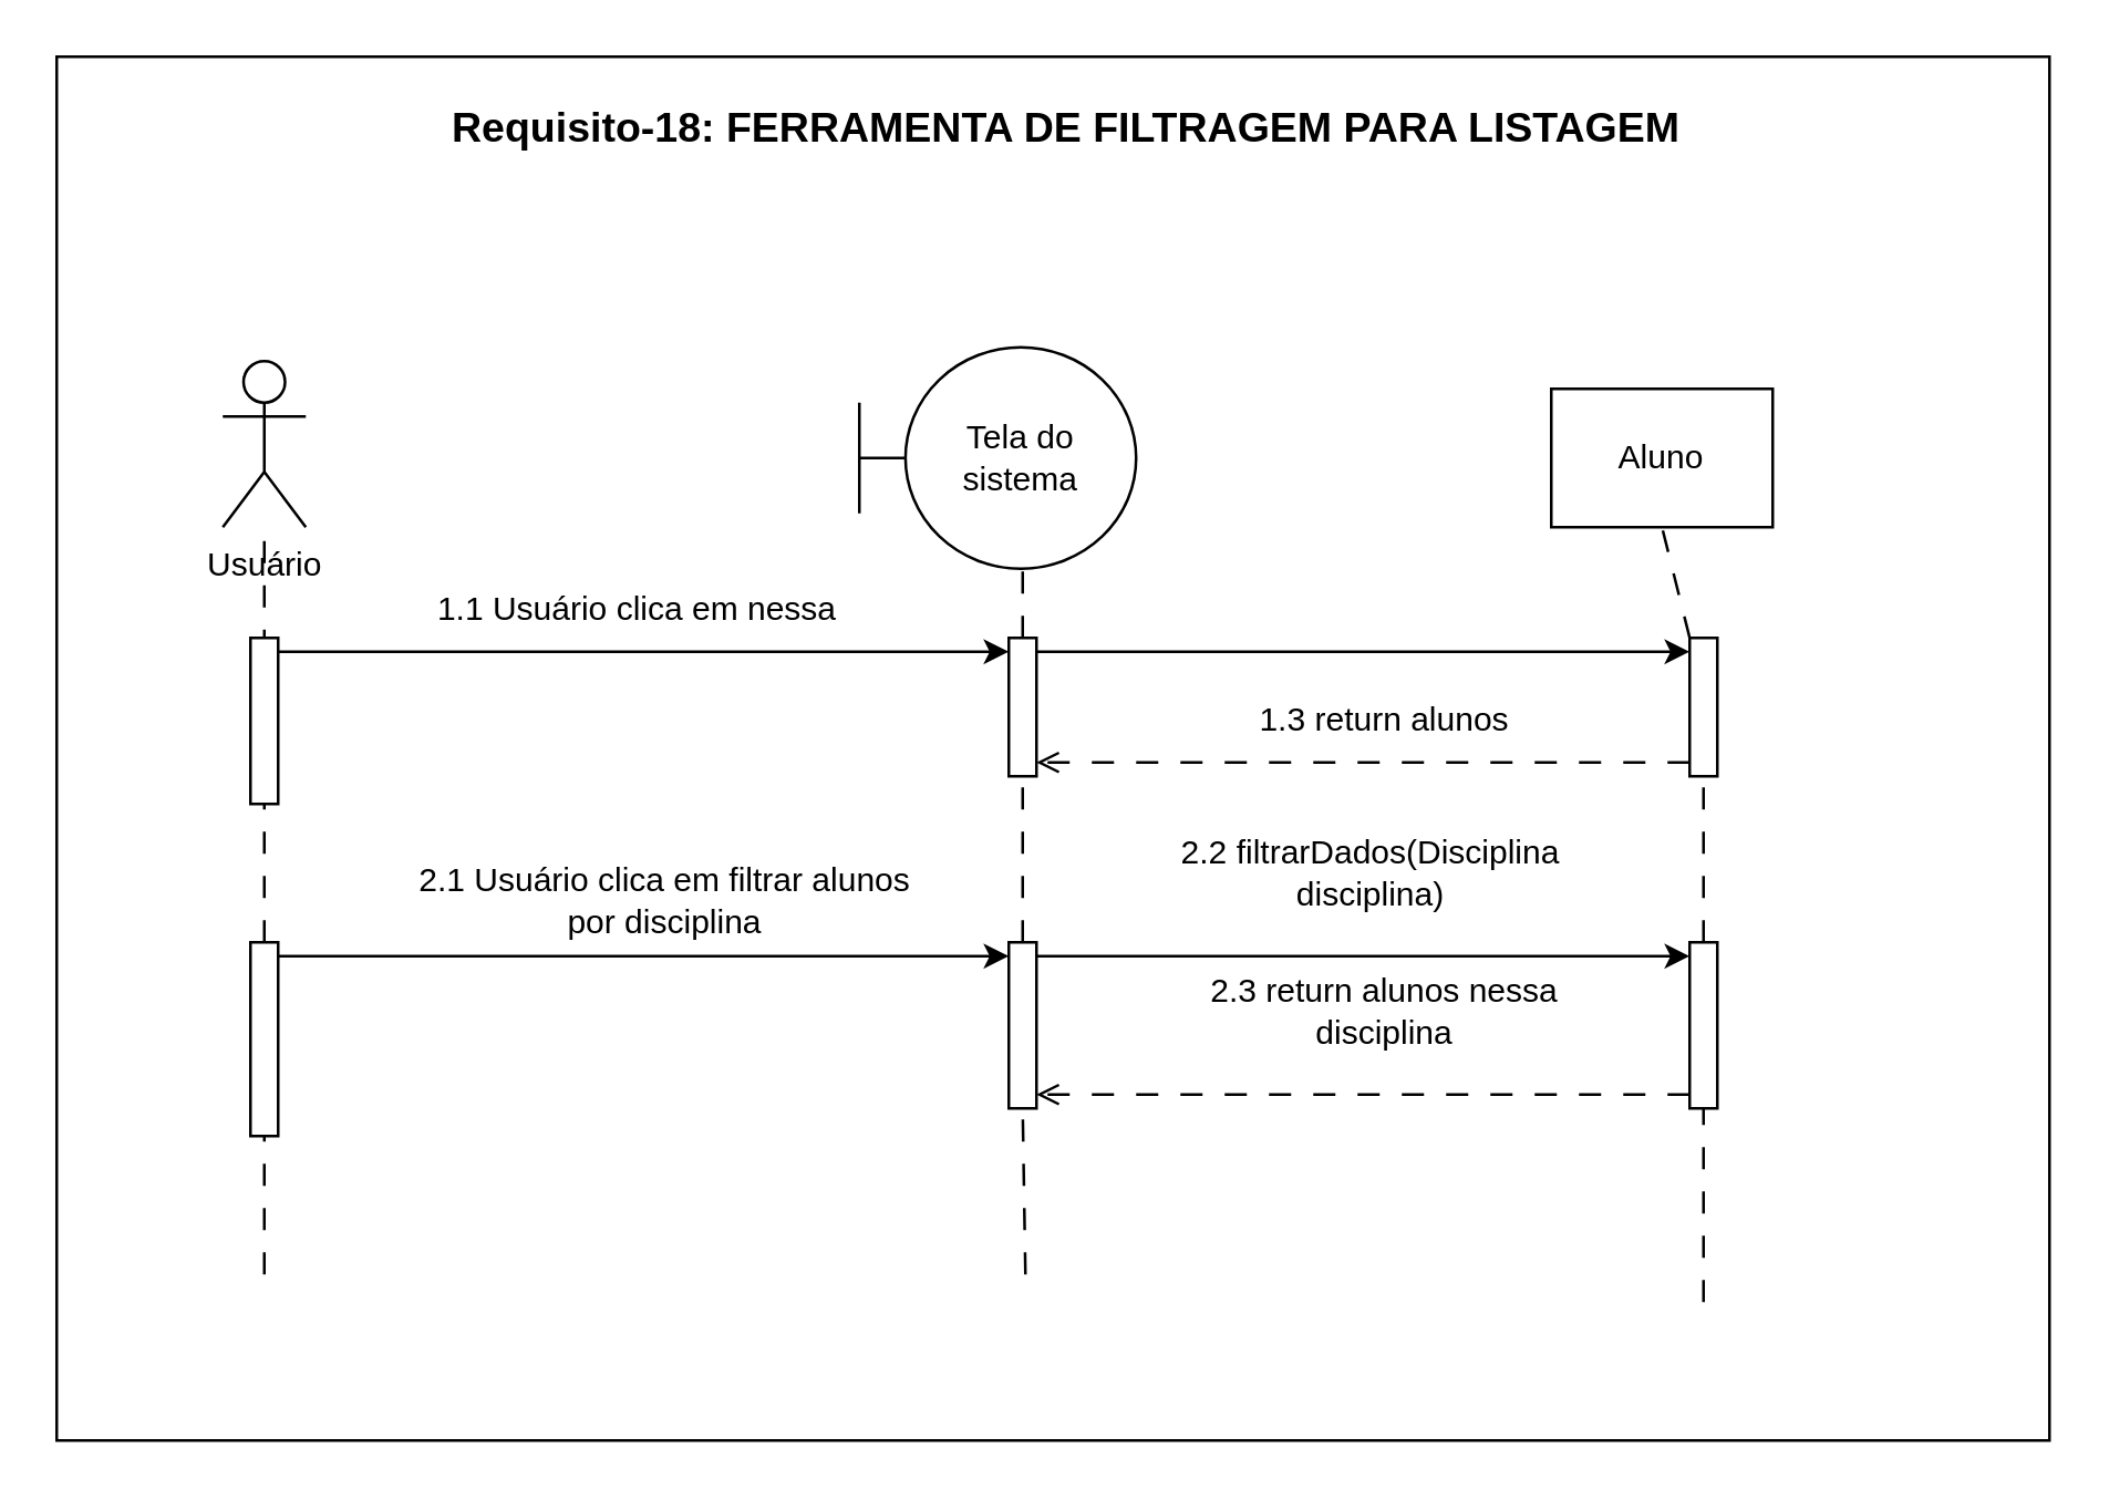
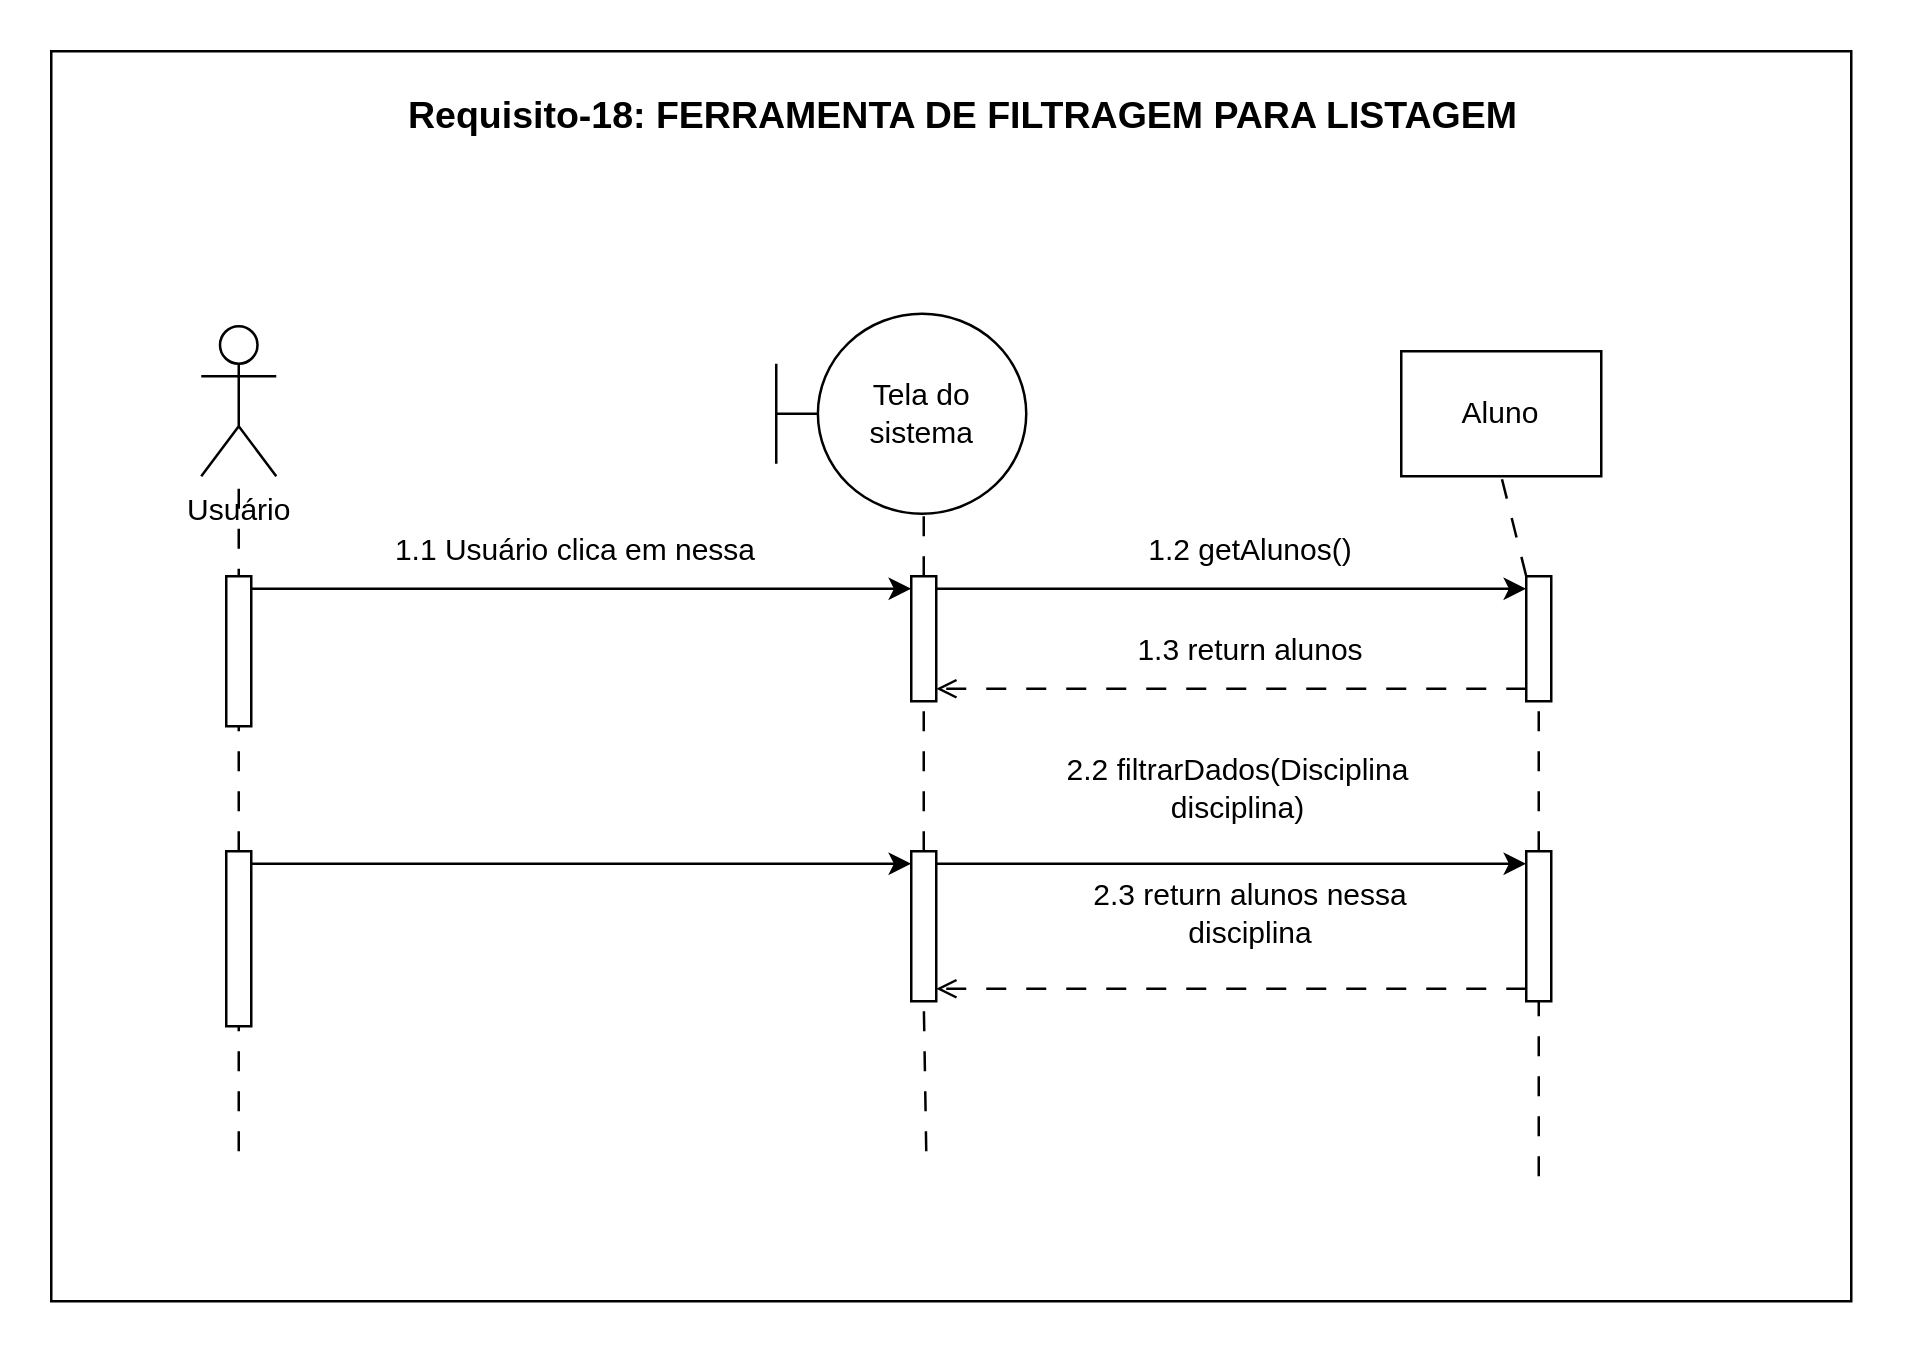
  <mxCell id="0" />
  <mxCell id="1" parent="0" />
  <mxCell id="2" value="" style="endArrow=none;dashed=1;html=1;rounded=0;dashPattern=8 8;entryX=0.6;entryY=1;entryDx=0;entryDy=0;entryPerimeter=0;" edge="1" parent="1" target="6"><mxGeometry width="50" height="50" relative="1" as="geometry"><mxPoint x="370" y="235" as="sourcePoint" /><mxPoint x="625" y="215" as="targetPoint" /></mxGeometry></mxCell>
  <mxCell id="3" value="" style="rounded=0;whiteSpace=wrap;html=1;" vertex="1" parent="1"><mxGeometry x="20" y="20" width="720" height="500" as="geometry" /></mxCell>
  <mxCell id="4" value="" style="endArrow=none;dashed=1;html=1;rounded=0;dashPattern=8 8;entryX=0;entryY=1;entryDx=0;entryDy=-5;entryPerimeter=0;" edge="1" parent="1" source="20"><mxGeometry width="50" height="50" relative="1" as="geometry"><mxPoint x="369" y="430" as="sourcePoint" /><mxPoint x="369" y="275" as="targetPoint" /></mxGeometry></mxCell>
  <mxCell id="5" value="Usuário&lt;div&gt;&lt;br&gt;&lt;/div&gt;" style="shape=umlActor;verticalLabelPosition=bottom;verticalAlign=top;html=1;outlineConnect=0;" vertex="1" parent="1"><mxGeometry x="80" y="130" width="30" height="60" as="geometry" /></mxCell>
  <mxCell id="6" value="Tela do sistema" style="shape=umlBoundary;whiteSpace=wrap;html=1;" vertex="1" parent="1"><mxGeometry x="310" y="125" width="100" height="80" as="geometry" /></mxCell>
  <mxCell id="7" value="Aluno" style="html=1;whiteSpace=wrap;" vertex="1" parent="1"><mxGeometry x="560" y="140" width="80" height="50" as="geometry" /></mxCell>
  <mxCell id="8" value="" style="endArrow=classic;html=1;rounded=0;exitX=1;exitY=0;exitDx=0;exitDy=5;exitPerimeter=0;entryX=0;entryY=0;entryDx=0;entryDy=5;entryPerimeter=0;" edge="1" parent="1" source="33" target="9"><mxGeometry width="50" height="50" relative="1" as="geometry"><mxPoint x="330" y="290" as="sourcePoint" /><mxPoint x="300" y="235" as="targetPoint" /></mxGeometry></mxCell>
  <mxCell id="9" value="" style="html=1;points=[[0,0,0,0,5],[0,1,0,0,-5],[1,0,0,0,5],[1,1,0,0,-5]];perimeter=orthogonalPerimeter;outlineConnect=0;targetShapes=umlLifeline;portConstraint=eastwest;newEdgeStyle={&quot;curved&quot;:0,&quot;rounded&quot;:0};" vertex="1" parent="1"><mxGeometry x="364" y="230" width="10" height="50" as="geometry" /></mxCell>
  <mxCell id="10" value="1.1 Usuário clica em nessa" style="text;html=1;align=center;verticalAlign=middle;whiteSpace=wrap;rounded=0;" vertex="1" parent="1"><mxGeometry x="140" y="205" width="180" height="30" as="geometry" /></mxCell>
  <mxCell id="11" value="" style="html=1;points=[[0,0,0,0,5],[0,1,0,0,-5],[1,0,0,0,5],[1,1,0,0,-5]];perimeter=orthogonalPerimeter;outlineConnect=0;targetShapes=umlLifeline;portConstraint=eastwest;newEdgeStyle={&quot;curved&quot;:0,&quot;rounded&quot;:0};" vertex="1" parent="1"><mxGeometry x="610" y="230" width="10" height="50" as="geometry" /></mxCell>
  <mxCell id="12" value="" style="endArrow=classic;html=1;rounded=0;exitX=1;exitY=0;exitDx=0;exitDy=5;exitPerimeter=0;entryX=0;entryY=0;entryDx=0;entryDy=5;entryPerimeter=0;" edge="1" parent="1" source="9" target="11"><mxGeometry width="50" height="50" relative="1" as="geometry"><mxPoint x="450" y="380" as="sourcePoint" /><mxPoint x="714" y="380" as="targetPoint" /></mxGeometry></mxCell>
+ <mxCell id="13" value="1.2 getAlunos()" style="text;html=1;align=center;verticalAlign=middle;whiteSpace=wrap;rounded=0;" vertex="1" parent="1"><mxGeometry x="410" y="205" width="180" height="30" as="geometry" /></mxCell>
  <mxCell id="14" value="" style="endArrow=open;html=1;rounded=0;exitX=0;exitY=1;exitDx=0;exitDy=-5;exitPerimeter=0;entryX=1;entryY=1;entryDx=0;entryDy=-5;entryPerimeter=0;dashed=1;dashPattern=8 8;endFill=0;" edge="1" parent="1" source="11" target="9"><mxGeometry width="50" height="50" relative="1" as="geometry"><mxPoint x="390" y="380" as="sourcePoint" /><mxPoint x="626" y="380" as="targetPoint" /></mxGeometry></mxCell>
  <mxCell id="15" value="1.3 return alunos" style="text;html=1;align=center;verticalAlign=middle;whiteSpace=wrap;rounded=0;" vertex="1" parent="1"><mxGeometry x="410" y="245" width="180" height="30" as="geometry" /></mxCell>
  <mxCell id="16" value="" style="endArrow=none;dashed=1;html=1;rounded=0;dashPattern=8 8;" edge="1" parent="1" source="18" target="33"><mxGeometry width="50" height="50" relative="1" as="geometry"><mxPoint x="95" y="460" as="sourcePoint" /><mxPoint x="240" y="420" as="targetPoint" /></mxGeometry></mxCell>
  <mxCell id="17" value="" style="endArrow=none;dashed=1;html=1;rounded=0;dashPattern=8 8;" edge="1" parent="1" target="18"><mxGeometry width="50" height="50" relative="1" as="geometry"><mxPoint x="95" y="460" as="sourcePoint" /><mxPoint x="95" y="290" as="targetPoint" /></mxGeometry></mxCell>
  <mxCell id="18" value="" style="html=1;points=[[0,0,0,0,5],[0,1,0,0,-5],[1,0,0,0,5],[1,1,0,0,-5]];perimeter=orthogonalPerimeter;outlineConnect=0;targetShapes=umlLifeline;portConstraint=eastwest;newEdgeStyle={&quot;curved&quot;:0,&quot;rounded&quot;:0};" vertex="1" parent="1"><mxGeometry x="90" y="340" width="10" height="70" as="geometry" /></mxCell>
  <mxCell id="19" value="" style="endArrow=classic;html=1;rounded=0;exitX=1;exitY=0;exitDx=0;exitDy=5;exitPerimeter=0;entryX=0;entryY=0;entryDx=0;entryDy=5;entryPerimeter=0;" edge="1" parent="1" source="18" target="20"><mxGeometry width="50" height="50" relative="1" as="geometry"><mxPoint x="130" y="369.5" as="sourcePoint" /><mxPoint x="290" y="345" as="targetPoint" /></mxGeometry></mxCell>
  <mxCell id="20" value="" style="html=1;points=[[0,0,0,0,5],[0,1,0,0,-5],[1,0,0,0,5],[1,1,0,0,-5]];perimeter=orthogonalPerimeter;outlineConnect=0;targetShapes=umlLifeline;portConstraint=eastwest;newEdgeStyle={&quot;curved&quot;:0,&quot;rounded&quot;:0};" vertex="1" parent="1"><mxGeometry x="364" y="340" width="10" height="60" as="geometry" /></mxCell>
- <mxCell id="21" value="2.1 Usuário clica em filtrar alunos por disciplina" style="text;html=1;align=center;verticalAlign=middle;whiteSpace=wrap;rounded=0;" vertex="1" parent="1"><mxGeometry x="150" y="310" width="180" height="30" as="geometry" /></mxCell>
  <mxCell id="22" value="" style="endArrow=classic;html=1;rounded=0;exitX=1;exitY=0;exitDx=0;exitDy=5;exitPerimeter=0;entryX=0;entryY=0;entryDx=0;entryDy=5;entryPerimeter=0;" edge="1" parent="1" source="20" target="23"><mxGeometry width="50" height="50" relative="1" as="geometry"><mxPoint x="296" y="510" as="sourcePoint" /><mxPoint x="510" y="345" as="targetPoint" /></mxGeometry></mxCell>
  <mxCell id="23" value="" style="html=1;points=[[0,0,0,0,5],[0,1,0,0,-5],[1,0,0,0,5],[1,1,0,0,-5]];perimeter=orthogonalPerimeter;outlineConnect=0;targetShapes=umlLifeline;portConstraint=eastwest;newEdgeStyle={&quot;curved&quot;:0,&quot;rounded&quot;:0};" vertex="1" parent="1"><mxGeometry x="610" y="340" width="10" height="60" as="geometry" /></mxCell>
  <mxCell id="24" value="" style="endArrow=open;html=1;rounded=0;exitX=0;exitY=1;exitDx=0;exitDy=-5;exitPerimeter=0;entryX=1;entryY=1;entryDx=0;entryDy=-5;entryPerimeter=0;dashed=1;dashPattern=8 8;endFill=0;" edge="1" parent="1" source="23" target="20"><mxGeometry width="50" height="50" relative="1" as="geometry"><mxPoint x="626" y="460" as="sourcePoint" /><mxPoint x="390" y="460" as="targetPoint" /></mxGeometry></mxCell>
  <mxCell id="25" value="2.2 filtrarDados(Disciplina disciplina)" style="text;html=1;align=center;verticalAlign=middle;whiteSpace=wrap;rounded=0;" vertex="1" parent="1"><mxGeometry x="405" y="300" width="180" height="30" as="geometry" /></mxCell>
  <mxCell id="26" value="2.3 return alunos nessa disciplina" style="text;html=1;align=center;verticalAlign=middle;whiteSpace=wrap;rounded=0;" vertex="1" parent="1"><mxGeometry x="410" y="350" width="180" height="30" as="geometry" /></mxCell>
  <mxCell id="27" value="" style="endArrow=none;dashed=1;html=1;rounded=0;dashPattern=8 8;" edge="1" parent="1" source="23" target="11"><mxGeometry width="50" height="50" relative="1" as="geometry"><mxPoint x="580" y="520" as="sourcePoint" /><mxPoint x="580" y="470" as="targetPoint" /></mxGeometry></mxCell>
  <mxCell id="28" value="" style="endArrow=none;dashed=1;html=1;rounded=0;dashPattern=8 8;" edge="1" parent="1"><mxGeometry width="50" height="50" relative="1" as="geometry"><mxPoint x="370" y="460" as="sourcePoint" /><mxPoint x="369" y="400" as="targetPoint" /></mxGeometry></mxCell>
  <mxCell id="29" value="" style="endArrow=none;dashed=1;html=1;rounded=0;dashPattern=8 8;" edge="1" parent="1" target="23"><mxGeometry width="50" height="50" relative="1" as="geometry"><mxPoint x="615" y="470" as="sourcePoint" /><mxPoint x="379" y="410" as="targetPoint" /></mxGeometry></mxCell>
  <mxCell id="30" value="" style="endArrow=none;dashed=1;html=1;rounded=0;dashPattern=8 8;entryX=0.5;entryY=1;entryDx=0;entryDy=0;" edge="1" parent="1" source="11" target="7"><mxGeometry width="50" height="50" relative="1" as="geometry"><mxPoint x="625" y="350" as="sourcePoint" /><mxPoint x="625" y="290" as="targetPoint" /></mxGeometry></mxCell>
  <mxCell id="31" value="" style="endArrow=none;dashed=1;html=1;rounded=0;dashPattern=8 8;" edge="1" parent="1"><mxGeometry width="50" height="50" relative="1" as="geometry"><mxPoint x="369" y="230" as="sourcePoint" /><mxPoint x="369" y="206" as="targetPoint" /></mxGeometry></mxCell>
  <mxCell id="32" value="" style="endArrow=none;dashed=1;html=1;rounded=0;dashPattern=8 8;exitX=1;exitY=0;exitDx=0;exitDy=5;exitPerimeter=0;" edge="1" parent="1"><mxGeometry width="50" height="50" relative="1" as="geometry"><mxPoint x="95" y="235" as="sourcePoint" /><mxPoint x="95" y="190" as="targetPoint" /></mxGeometry></mxCell>
  <mxCell id="33" value="" style="html=1;points=[[0,0,0,0,5],[0,1,0,0,-5],[1,0,0,0,5],[1,1,0,0,-5]];perimeter=orthogonalPerimeter;outlineConnect=0;targetShapes=umlLifeline;portConstraint=eastwest;newEdgeStyle={&quot;curved&quot;:0,&quot;rounded&quot;:0};" vertex="1" parent="1"><mxGeometry x="90" y="230" width="10" height="60" as="geometry" /></mxCell>
  <mxCell id="34" value="Requisito-18: FERRAMENTA DE FILTRAGEM PARA LISTAGEM" style="text;html=1;align=center;verticalAlign=middle;whiteSpace=wrap;rounded=0;fontStyle=1;fontSize=15;" vertex="1" parent="1"><mxGeometry x="150" y="30" width="470" height="30" as="geometry" /></mxCell>
